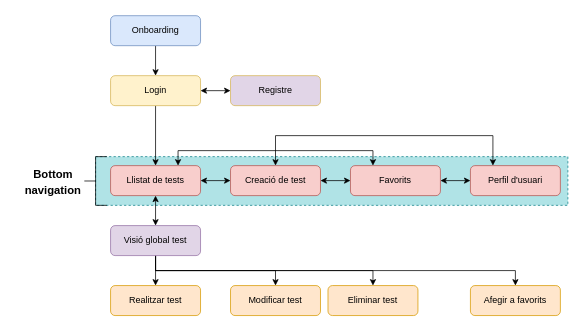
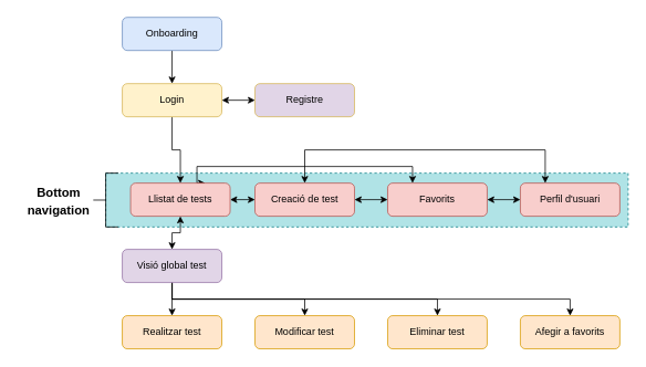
  <mxCell id="0" />
  <mxCell id="1" parent="0" />
  <mxCell id="2" value="" style="rounded=0;whiteSpace=wrap;html=1;absoluteArcSize=1;arcSize=14;strokeWidth=1;fillColor=#b0e3e6;dashed=1;strokeColor=#0e8088;" vertex="1" parent="1"><mxGeometry x="127" y="208" width="630" height="65" as="geometry" /></mxCell>
  <mxCell id="3" style="edgeStyle=orthogonalEdgeStyle;rounded=0;orthogonalLoop=1;jettySize=auto;html=1;exitX=0.5;exitY=1;exitDx=0;exitDy=0;entryX=0.5;entryY=0;entryDx=0;entryDy=0;" edge="1" parent="1" source="4" target="7"><mxGeometry relative="1" as="geometry" /></mxCell>
  <mxCell id="4" value="Onboarding" style="rounded=1;whiteSpace=wrap;html=1;fontSize=12;glass=0;strokeWidth=1;shadow=0;fillColor=#dae8fc;strokeColor=#6c8ebf;" parent="1" vertex="1"><mxGeometry x="147" y="20" width="120" height="40" as="geometry" /></mxCell>
  <mxCell id="5" style="edgeStyle=orthogonalEdgeStyle;rounded=0;orthogonalLoop=1;jettySize=auto;html=1;exitX=1;exitY=0.5;exitDx=0;exitDy=0;entryX=0;entryY=0.5;entryDx=0;entryDy=0;startArrow=classic;startFill=1;" edge="1" parent="1" source="7" target="8"><mxGeometry relative="1" as="geometry" /></mxCell>
  <mxCell id="6" style="edgeStyle=orthogonalEdgeStyle;rounded=0;orthogonalLoop=1;jettySize=auto;html=1;exitX=0.5;exitY=1;exitDx=0;exitDy=0;entryX=0.5;entryY=0;entryDx=0;entryDy=0;" edge="1" parent="1" source="7" target="12"><mxGeometry relative="1" as="geometry" /></mxCell>
  <mxCell id="7" value="Login" style="rounded=1;whiteSpace=wrap;html=1;fontSize=12;glass=0;strokeWidth=1;shadow=0;fillColor=#fff2cc;strokeColor=#d6b656;" vertex="1" parent="1"><mxGeometry x="147" y="100" width="120" height="40" as="geometry" /></mxCell>
  <mxCell id="8" value="Registre" style="rounded=1;whiteSpace=wrap;html=1;fontSize=12;glass=0;strokeWidth=1;shadow=0;fillColor=#e1d5e7;strokeColor=#d6b656;" vertex="1" parent="1"><mxGeometry x="307" y="100" width="120" height="40" as="geometry" /></mxCell>
  <mxCell id="9" style="edgeStyle=orthogonalEdgeStyle;rounded=0;orthogonalLoop=1;jettySize=auto;html=1;exitX=1;exitY=0.5;exitDx=0;exitDy=0;entryX=0;entryY=0.5;entryDx=0;entryDy=0;startArrow=classic;startFill=1;" edge="1" parent="1" source="12" target="15"><mxGeometry relative="1" as="geometry" /></mxCell>
  <mxCell id="10" style="edgeStyle=orthogonalEdgeStyle;rounded=0;orthogonalLoop=1;jettySize=auto;html=1;exitX=0.75;exitY=0;exitDx=0;exitDy=0;entryX=0.25;entryY=0;entryDx=0;entryDy=0;startArrow=classic;startFill=1;" edge="1" parent="1" source="12" target="18"><mxGeometry relative="1" as="geometry"><mxPoint x="237" y="249.98" as="sourcePoint" /><mxPoint x="497" y="249.98" as="targetPoint" /><Array as="points"><mxPoint x="237" y="200" /><mxPoint x="497" y="200" /></Array></mxGeometry></mxCell>
  <mxCell id="11" style="edgeStyle=orthogonalEdgeStyle;rounded=0;orthogonalLoop=1;jettySize=auto;html=1;exitX=0.5;exitY=1;exitDx=0;exitDy=0;entryX=0.5;entryY=0;entryDx=0;entryDy=0;startArrow=classic;startFill=1;" edge="1" parent="1" source="12" target="23"><mxGeometry relative="1" as="geometry" /></mxCell>
- <mxCell id="12" value="Llistat de tests" style="rounded=1;whiteSpace=wrap;html=1;fontSize=12;glass=0;strokeWidth=1;shadow=0;fillColor=#f8cecc;strokeColor=#b85450;" vertex="1" parent="1"><mxGeometry x="147" y="220" width="120" height="40" as="geometry" /></mxCell>
+ <mxCell id="12" value="Llistat de tests" style="rounded=1;whiteSpace=wrap;html=1;fontSize=12;glass=0;strokeWidth=1;shadow=0;fillColor=#f8cecc;strokeColor=#b85450;" vertex="1" parent="1"><mxGeometry x="157" y="220" width="120" height="40" as="geometry" /></mxCell>
  <mxCell id="13" style="edgeStyle=orthogonalEdgeStyle;rounded=0;orthogonalLoop=1;jettySize=auto;html=1;exitX=1;exitY=0.5;exitDx=0;exitDy=0;entryX=0;entryY=0.5;entryDx=0;entryDy=0;startArrow=classic;startFill=1;" edge="1" parent="1" source="15" target="18"><mxGeometry relative="1" as="geometry" /></mxCell>
  <mxCell id="14" style="edgeStyle=orthogonalEdgeStyle;rounded=0;orthogonalLoop=1;jettySize=auto;html=1;exitX=0.5;exitY=0;exitDx=0;exitDy=0;entryX=0.25;entryY=0;entryDx=0;entryDy=0;startArrow=classic;startFill=1;" edge="1" parent="1" source="15" target="16"><mxGeometry relative="1" as="geometry"><Array as="points"><mxPoint x="367" y="180" /><mxPoint x="657" y="180" /></Array></mxGeometry></mxCell>
  <mxCell id="15" value="Creació de test" style="rounded=1;whiteSpace=wrap;html=1;fontSize=12;glass=0;strokeWidth=1;shadow=0;fillColor=#f8cecc;strokeColor=#b85450;" vertex="1" parent="1"><mxGeometry x="307" y="220" width="120" height="40" as="geometry" /></mxCell>
  <mxCell id="16" value="Perfil d'usuari" style="rounded=1;whiteSpace=wrap;html=1;fontSize=12;glass=0;strokeWidth=1;shadow=0;fillColor=#f8cecc;strokeColor=#b85450;" vertex="1" parent="1"><mxGeometry x="627" y="220" width="120" height="40" as="geometry" /></mxCell>
  <mxCell id="17" style="edgeStyle=orthogonalEdgeStyle;rounded=0;orthogonalLoop=1;jettySize=auto;html=1;exitX=1;exitY=0.5;exitDx=0;exitDy=0;entryX=0;entryY=0.5;entryDx=0;entryDy=0;startArrow=classic;startFill=1;" edge="1" parent="1" source="18" target="16"><mxGeometry relative="1" as="geometry" /></mxCell>
  <mxCell id="18" value="Favorits" style="rounded=1;whiteSpace=wrap;html=1;fontSize=12;glass=0;strokeWidth=1;shadow=0;fillColor=#f8cecc;strokeColor=#b85450;" vertex="1" parent="1"><mxGeometry x="467" y="220" width="120" height="40" as="geometry" /></mxCell>
  <mxCell id="19" style="edgeStyle=orthogonalEdgeStyle;rounded=0;orthogonalLoop=1;jettySize=auto;html=1;exitX=0.5;exitY=1;exitDx=0;exitDy=0;entryX=0.5;entryY=0;entryDx=0;entryDy=0;" edge="1" parent="1" source="23" target="24"><mxGeometry relative="1" as="geometry" /></mxCell>
  <mxCell id="20" style="edgeStyle=orthogonalEdgeStyle;rounded=0;orthogonalLoop=1;jettySize=auto;html=1;exitX=0.5;exitY=1;exitDx=0;exitDy=0;entryX=0.5;entryY=0;entryDx=0;entryDy=0;" edge="1" parent="1" source="23" target="27"><mxGeometry relative="1" as="geometry" /></mxCell>
  <mxCell id="21" style="edgeStyle=orthogonalEdgeStyle;rounded=0;orthogonalLoop=1;jettySize=auto;html=1;exitX=0.5;exitY=1;exitDx=0;exitDy=0;entryX=0.5;entryY=0;entryDx=0;entryDy=0;" edge="1" parent="1" source="23" target="26"><mxGeometry relative="1" as="geometry" /></mxCell>
  <mxCell id="22" style="edgeStyle=orthogonalEdgeStyle;rounded=0;orthogonalLoop=1;jettySize=auto;html=1;exitX=0.5;exitY=1;exitDx=0;exitDy=0;entryX=0.5;entryY=0;entryDx=0;entryDy=0;" edge="1" parent="1" source="23" target="25"><mxGeometry relative="1" as="geometry" /></mxCell>
  <mxCell id="23" value="Visió global test" style="rounded=1;whiteSpace=wrap;html=1;fontSize=12;glass=0;strokeWidth=1;shadow=0;fillColor=#e1d5e7;strokeColor=#9673a6;" vertex="1" parent="1"><mxGeometry x="147" y="300" width="120" height="40" as="geometry" /></mxCell>
  <mxCell id="24" value="Realitzar test" style="rounded=1;whiteSpace=wrap;html=1;fontSize=12;glass=0;strokeWidth=1;shadow=0;fillColor=#ffe6cc;strokeColor=#d79b00;" vertex="1" parent="1"><mxGeometry x="147" y="380" width="120" height="40" as="geometry" /></mxCell>
  <mxCell id="25" value="Afegir a favorits" style="rounded=1;whiteSpace=wrap;html=1;fontSize=12;glass=0;strokeWidth=1;shadow=0;fillColor=#ffe6cc;strokeColor=#d79b00;" vertex="1" parent="1"><mxGeometry x="627" y="380" width="120" height="40" as="geometry" /></mxCell>
- <mxCell id="26" value="Eliminar test" style="rounded=1;whiteSpace=wrap;html=1;fontSize=12;glass=0;strokeWidth=1;shadow=0;fillColor=#ffe6cc;strokeColor=#d79b00;" vertex="1" parent="1"><mxGeometry x="437" y="380" width="120" height="40" as="geometry" /></mxCell>
+ <mxCell id="26" value="Eliminar test" style="rounded=1;whiteSpace=wrap;html=1;fontSize=12;glass=0;strokeWidth=1;shadow=0;fillColor=#ffe6cc;strokeColor=#d79b00;" vertex="1" parent="1"><mxGeometry x="467" y="380" width="120" height="40" as="geometry" /></mxCell>
  <mxCell id="27" value="Modificar test" style="rounded=1;whiteSpace=wrap;html=1;fontSize=12;glass=0;strokeWidth=1;shadow=0;fillColor=#ffe6cc;strokeColor=#d79b00;" vertex="1" parent="1"><mxGeometry x="307" y="380" width="120" height="40" as="geometry" /></mxCell>
  <mxCell id="28" value="" style="strokeWidth=1;html=1;shape=mxgraph.flowchart.annotation_2;align=left;labelPosition=right;pointerEvents=1;" vertex="1" parent="1"><mxGeometry x="112" y="208" width="30" height="65" as="geometry" /></mxCell>
  <mxCell id="29" value="&lt;font style=&quot;font-size: 15px;&quot;&gt;Bottom&lt;/font&gt;&lt;div style=&quot;font-size: 15px;&quot;&gt;&lt;font style=&quot;font-size: 15px;&quot;&gt;navigation&lt;/font&gt;&lt;/div&gt;" style="text;strokeColor=none;fillColor=none;html=1;fontSize=24;fontStyle=1;verticalAlign=middle;align=center;" vertex="1" parent="1"><mxGeometry x="20" y="218" width="100" height="40" as="geometry" /></mxCell>
